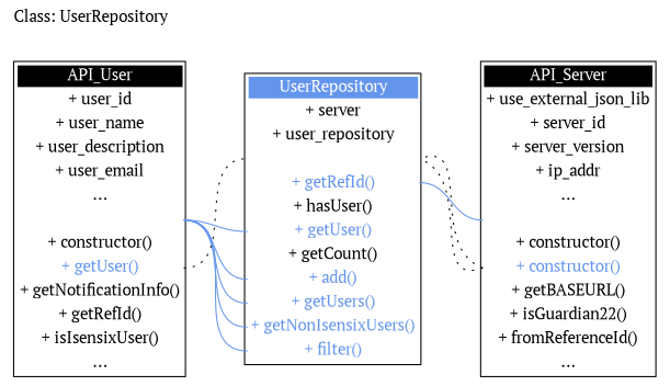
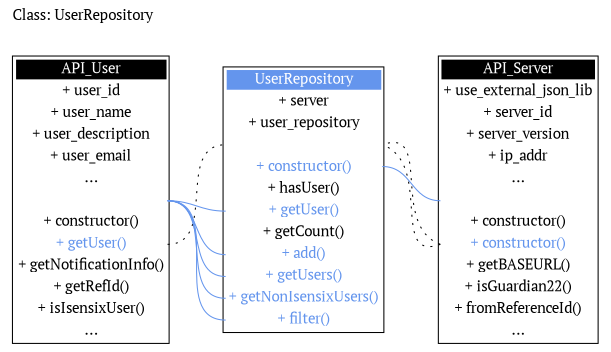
  graph {
    label="Class: UserRepository"
    labeljust=l
    labelloc=t
    nodesep=0.5
    fontname="PT Serif"
    node [shape=plaintext fontname="PT Serif"]
    edge [color=cornflowerblue fontname="PT Serif" headport=blank tailport=constructor]
    n1 [label=< 		<table border='1' cellborder='0'> 		<tr border='0'><td border='0' bgcolor="black"><font color='white'>API_User</font></td></tr> 		<tr border='0'><td border='0'>+ user_id</td></tr><tr border='0'><td border='0'>+ user_name</td></tr><tr border='0'><td border='0'>+ user_description</td></tr><tr border='0'><td border='0'>+ user_email</td></tr><tr border='0'><td border='0'>...</td></tr> 		<tr border='0'><td border='0' port='blank'>&nbsp;</td></tr> 		<tr border='0'><td border='0' port='0'>+ constructor()</td></tr>			<tr border='0'><td border='0' port='getuser'><font color="cornflowerblue">+ getUser()</font></td></tr> <tr border='0'><td border='0' port='1'>+ getNotificationInfo()</td></tr><tr border='0'><td border='0' port='2'>+ getRefId()</td></tr><tr border='0'><td border='0' port='3'>+ isIsensixUser()</td></tr><tr border='0'><td border='0' port='4'>...</td></tr> 		</table> 		>]
-   n2 [label=< 		<table border='1' cellborder='0'> 		<tr border='0'><td border='0' bgcolor="cornflowerblue" port="0"><font color='white'>UserRepository</font></td></tr> 		<tr border='0'><td border='0'>+ server</td></tr><tr border='0'><td border='0'>+ user_repository</td></tr> 		<tr border='0'><td border='0' port='blank'>&nbsp;</td></tr> 					<tr border='0'><td border='0' port='constructor'><font color="cornflowerblue">+ getRefId()</font></td></tr> <tr border='0'><td border='0' port='0'>+ hasUser()</td></tr>			<tr border='0'><td border='0' port='getuser'><font color="cornflowerblue">+ getUser()</font></td></tr> <tr border='0'><td border='0' port='1'>+ getCount()</td></tr>			<tr border='0'><td border='0' port='add'><font color="cornflowerblue">+ add()</font></td></tr> 			<tr border='0'><td border='0' port='getusers'><font color="cornflowerblue">+ getUsers()</font></td></tr> 			<tr border='0'><td border='0' port='getnonisensixusers'><font color="cornflowerblue">+ getNonIsensixUsers()</font></td></tr> 			<tr border='0'><td border='0' port='filter'><font color="cornflowerblue">+ filter()</font></td></tr>  		</table> 		>]
+   n2 [label=< 		<table border='1' cellborder='0'> 		<tr border='0'><td border='0' bgcolor="cornflowerblue" port="0"><font color='white'>UserRepository</font></td></tr> 		<tr border='0'><td border='0'>+ server</td></tr><tr border='0'><td border='0'>+ user_repository</td></tr> 		<tr border='0'><td border='0' port='blank'>&nbsp;</td></tr> 					<tr border='0'><td border='0' port='constructor'><font color="cornflowerblue">+ constructor()</font></td></tr> <tr border='0'><td border='0' port='0'>+ hasUser()</td></tr>			<tr border='0'><td border='0' port='getuser'><font color="cornflowerblue">+ getUser()</font></td></tr> <tr border='0'><td border='0' port='1'>+ getCount()</td></tr>			<tr border='0'><td border='0' port='add'><font color="cornflowerblue">+ add()</font></td></tr> 			<tr border='0'><td border='0' port='getusers'><font color="cornflowerblue">+ getUsers()</font></td></tr> 			<tr border='0'><td border='0' port='getnonisensixusers'><font color="cornflowerblue">+ getNonIsensixUsers()</font></td></tr> 			<tr border='0'><td border='0' port='filter'><font color="cornflowerblue">+ filter()</font></td></tr>  		</table> 		>]
    n3 [label=< 		<table border='1' cellborder='0'> 		<tr border='0'><td border='0' bgcolor="black"><font color='white'>API_Server</font></td></tr> 		<tr border='0'><td border='0'>+ use_external_json_lib</td></tr><tr border='0'><td border='0'>+ server_id</td></tr><tr border='0'><td border='0'>+ server_version</td></tr><tr border='0'><td border='0'>+ ip_addr</td></tr><tr border='0'><td border='0'>...</td></tr> 		<tr border='0'><td border='0' port='blank'>&nbsp;</td></tr> 		<tr border='0'><td border='0' port='0'>+ constructor()</td></tr>			<tr border='0'><td border='0' port='constructor'><font color="cornflowerblue">+ constructor()</font></td></tr> <tr border='0'><td border='0' port='1'>+ getBASEURL()</td></tr><tr border='0'><td border='0' port='2'>+ isGuardian22()</td></tr><tr border='0'><td border='0' port='3'>+ fromReferenceId()</td></tr><tr border='0'><td border='0' port='4'>...</td></tr> 		</table> 		>]
    subgraph sub_1 {
      rank=same
      rankdir=LR
      n1
      n2
      n3
    }
    n1 -- n2 [color=transparent headport="" tailport=""]
    n1 -- n2 [style=dotted tailport=getuser color=""]
    n2 -- n1 [tailport=getuser]
    n2 -- n1 [tailport=add]
    n2 -- n1 [tailport=getnonisensixusers]
    n2 -- n1 [tailport=getusers]
    n2 -- n1 [tailport=filter]
    n2 -- n3 [color=transparent headport="" tailport=""]
    n2 -- n3
    n3 -- n2 [style=dotted color=""]
    n3 -- n2 [style=dotted color=""]
  }
